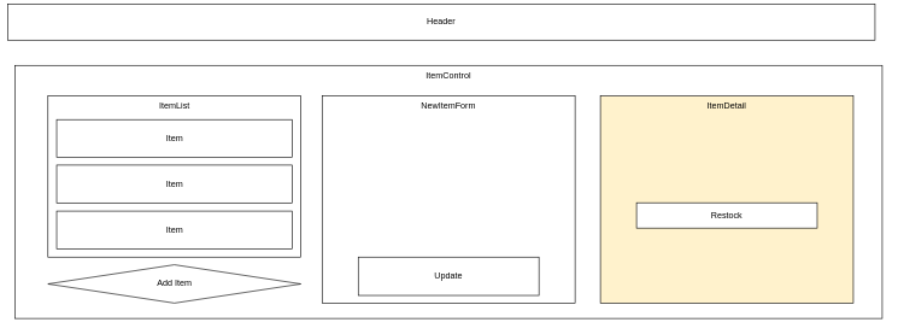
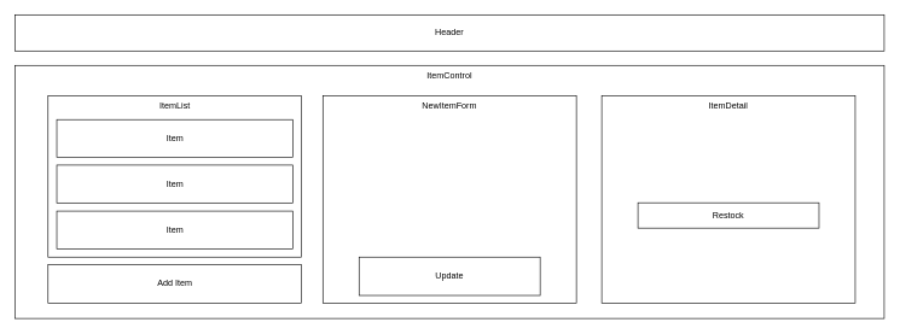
  <mxCell id="0" />
  <mxCell id="1" parent="0" />
- <mxCell id="2" value="Header" style="rounded=0;whiteSpace=wrap;html=1;" parent="1" vertex="1"><mxGeometry x="10" y="5" width="1200" height="50" as="geometry" /></mxCell>
+ <mxCell id="2" value="Header" style="rounded=0;whiteSpace=wrap;html=1;" parent="1" vertex="1"><mxGeometry x="20" y="20" width="1200" height="50" as="geometry" /></mxCell>
  <mxCell id="3" value="" style="group" parent="1" vertex="1" connectable="0"><mxGeometry x="20" y="90" width="1200" height="350" as="geometry" /></mxCell>
  <mxCell id="4" value="ItemControl" style="rounded=0;whiteSpace=wrap;html=1;labelPosition=center;verticalLabelPosition=middle;align=center;verticalAlign=top;movable=1;resizable=1;rotatable=1;deletable=1;editable=1;connectable=1;" parent="3" vertex="1"><mxGeometry width="1200" height="350" as="geometry" /></mxCell>
  <mxCell id="5" value="" style="group" vertex="1" connectable="0" parent="3"><mxGeometry x="45.57" y="42.42" width="350" height="286.36" as="geometry" /></mxCell>
  <mxCell id="6" value="" style="group" parent="5" vertex="1" connectable="0"><mxGeometry width="350" height="286.36" as="geometry" /></mxCell>
  <mxCell id="7" value="ItemList" style="rounded=0;whiteSpace=wrap;html=1;verticalAlign=top;" parent="6" vertex="1"><mxGeometry width="350" height="222.724" as="geometry" /></mxCell>
  <mxCell id="8" value="Item" style="rounded=0;whiteSpace=wrap;html=1;" parent="6" vertex="1"><mxGeometry x="12.07" y="32.539" width="325.86" height="52.308" as="geometry" /></mxCell>
  <mxCell id="9" value="Item" style="rounded=0;whiteSpace=wrap;html=1;" parent="6" vertex="1"><mxGeometry x="12.07" y="95.453" width="325.86" height="52.308" as="geometry" /></mxCell>
  <mxCell id="10" value="Item" style="rounded=0;whiteSpace=wrap;html=1;" parent="6" vertex="1"><mxGeometry x="12.07" y="159.089" width="325.86" height="52.308" as="geometry" /></mxCell>
- <mxCell id="11" value="Add Item" style="rhombus;whiteSpace=wrap;html=1;" parent="5" vertex="1"><mxGeometry y="233.33" width="350" height="53.03" as="geometry" /></mxCell>
+ <mxCell id="11" value="Add Item" style="rounded=0;whiteSpace=wrap;html=1;" parent="5" vertex="1"><mxGeometry y="233.33" width="350" height="53.03" as="geometry" /></mxCell>
  <mxCell id="12" value="" style="group" vertex="1" connectable="0" parent="3"><mxGeometry x="425" y="42.42" width="350" height="286.36" as="geometry" /></mxCell>
  <mxCell id="13" value="NewItemForm" style="rounded=0;whiteSpace=wrap;html=1;verticalAlign=top;movable=1;resizable=1;rotatable=1;deletable=1;editable=1;connectable=1;" parent="12" vertex="1"><mxGeometry width="350.0" height="286.36" as="geometry" /></mxCell>
  <mxCell id="14" value="Update" style="rounded=0;whiteSpace=wrap;html=1;" parent="12" vertex="1"><mxGeometry x="50.0" y="222.724" width="250.0" height="53.03" as="geometry" /></mxCell>
  <mxCell id="15" value="" style="group" vertex="1" connectable="0" parent="3"><mxGeometry x="810" y="42.42" width="350" height="286.36" as="geometry" /></mxCell>
- <mxCell id="16" value="ItemDetail" style="rounded=0;whiteSpace=wrap;html=1;verticalAlign=top;movable=1;resizable=1;rotatable=1;deletable=1;editable=1;connectable=1;fillColor=#fff2cc;" vertex="1" parent="15"><mxGeometry width="350.0" height="286.36" as="geometry" /></mxCell>
+ <mxCell id="16" value="ItemDetail" style="rounded=0;whiteSpace=wrap;html=1;verticalAlign=top;movable=1;resizable=1;rotatable=1;deletable=1;editable=1;connectable=1;" vertex="1" parent="15"><mxGeometry width="350.0" height="286.36" as="geometry" /></mxCell>
  <mxCell id="17" value="Restock" style="rounded=0;whiteSpace=wrap;html=1;" vertex="1" parent="15"><mxGeometry x="50" y="147.584" width="250.0" height="35" as="geometry" /></mxCell>
